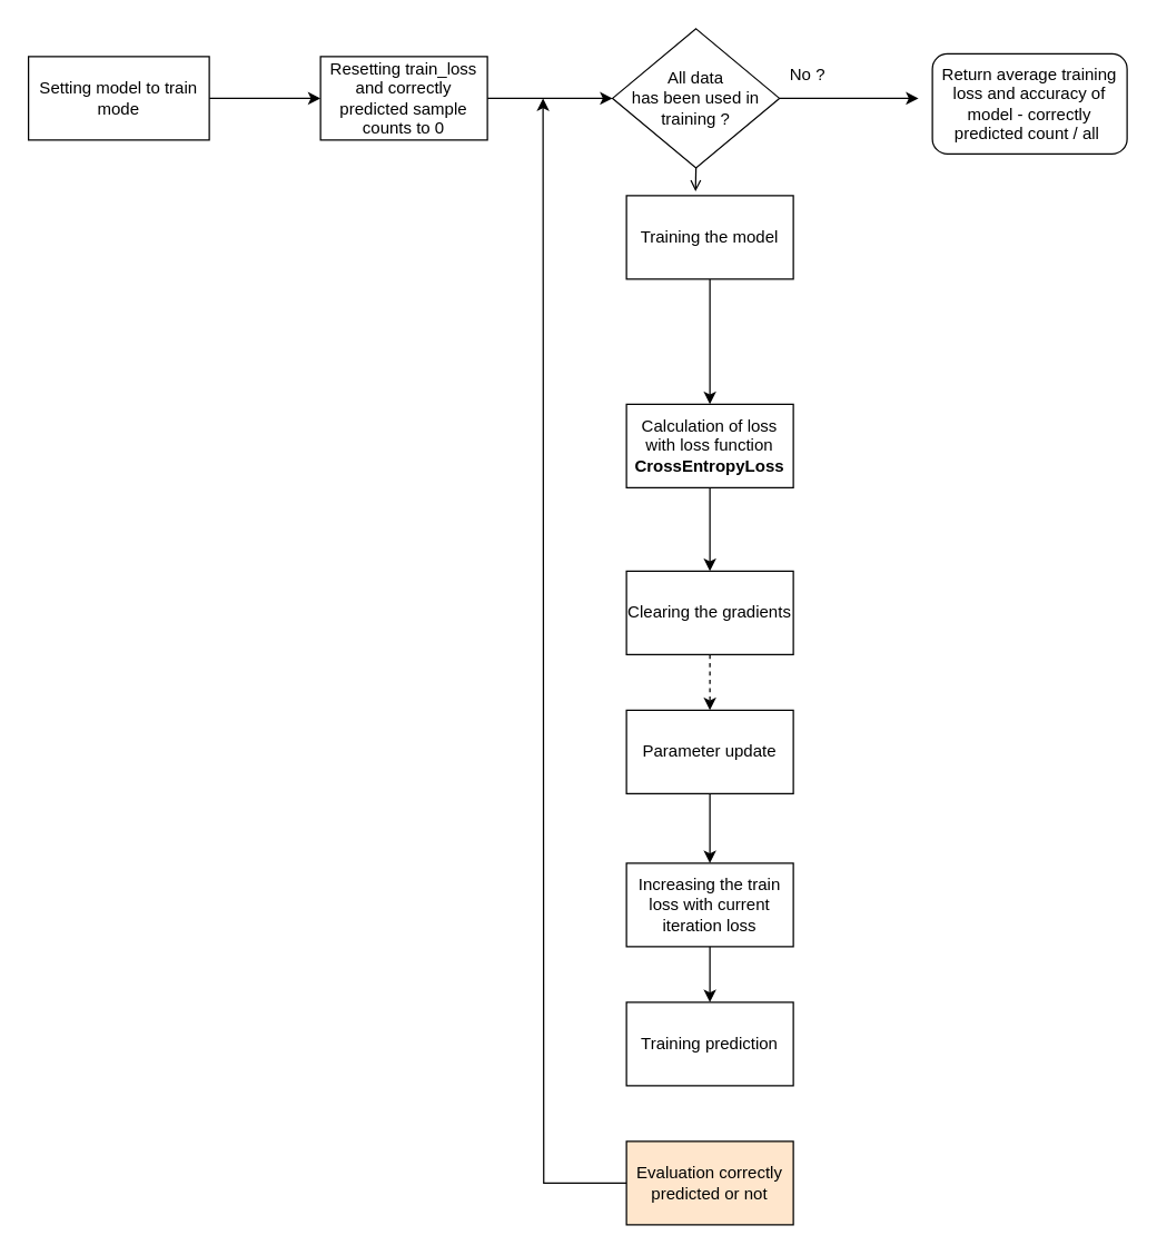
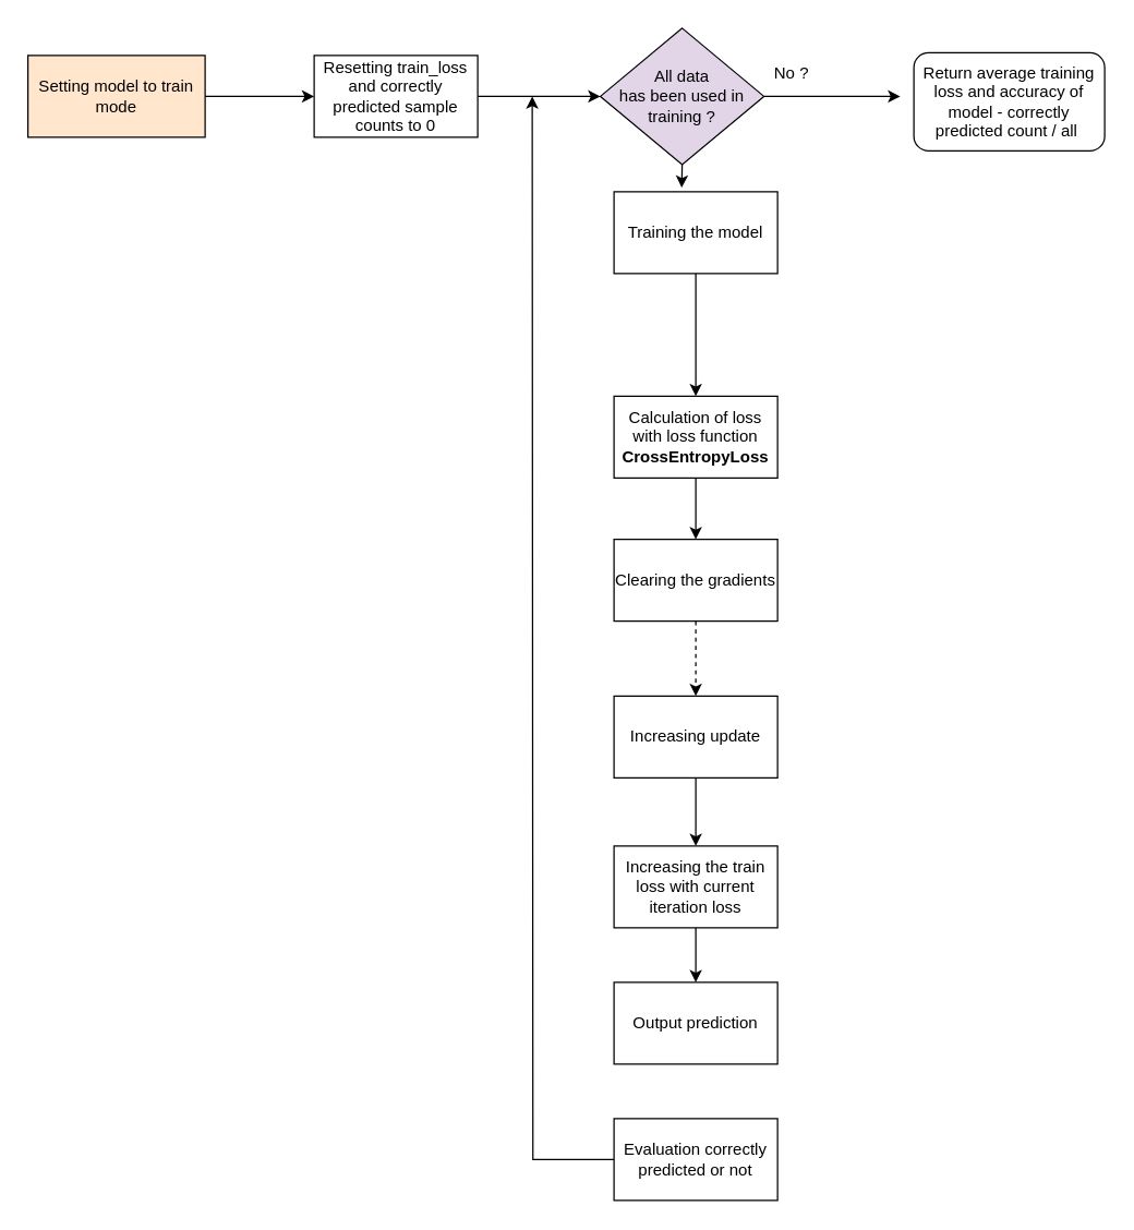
  <mxCell id="0" />
  <mxCell id="1" parent="0" />
  <mxCell id="2" style="edgeStyle=orthogonalEdgeStyle;rounded=0;orthogonalLoop=1;jettySize=auto;html=1;entryX=0;entryY=0.5;entryDx=0;entryDy=0;" edge="1" parent="1" source="3" target="5"><mxGeometry relative="1" as="geometry" /></mxCell>
- <mxCell id="3" value="Setting model to train mode" style="rounded=0;whiteSpace=wrap;html=1;" vertex="1" parent="1"><mxGeometry x="20" y="40" width="130" height="60" as="geometry" /></mxCell>
+ <mxCell id="3" value="Setting model to train mode" style="rounded=0;whiteSpace=wrap;html=1;fillColor=#ffe6cc;" vertex="1" parent="1"><mxGeometry x="20" y="40" width="130" height="60" as="geometry" /></mxCell>
  <mxCell id="4" style="edgeStyle=orthogonalEdgeStyle;rounded=0;orthogonalLoop=1;jettySize=auto;html=1;" edge="1" parent="1" source="5" target="8"><mxGeometry relative="1" as="geometry" /></mxCell>
  <mxCell id="5" value="Resetting train_loss and correctly predicted sample counts to 0" style="rounded=0;whiteSpace=wrap;html=1;" vertex="1" parent="1"><mxGeometry x="230" y="40" width="120" height="60" as="geometry" /></mxCell>
  <mxCell id="6" style="edgeStyle=orthogonalEdgeStyle;rounded=0;orthogonalLoop=1;jettySize=auto;html=1;" edge="1" parent="1" source="8"><mxGeometry relative="1" as="geometry"><mxPoint x="660" y="70" as="targetPoint" /></mxGeometry></mxCell>
- <mxCell id="7" style="edgeStyle=orthogonalEdgeStyle;rounded=0;orthogonalLoop=1;jettySize=auto;html=1;exitX=0.5;exitY=1;exitDx=0;exitDy=0;entryX=0.414;entryY=-0.05;entryDx=0;entryDy=0;entryPerimeter=0;endArrow=open;" edge="1" parent="1" source="8" target="11"><mxGeometry relative="1" as="geometry" /></mxCell>
- <mxCell id="8" value="All data &lt;br&gt;has been used in training ?" style="rhombus;whiteSpace=wrap;html=1;" vertex="1" parent="1"><mxGeometry x="440" y="20" width="120" height="100" as="geometry" /></mxCell>
+ <mxCell id="7" style="edgeStyle=orthogonalEdgeStyle;rounded=0;orthogonalLoop=1;jettySize=auto;html=1;exitX=0.5;exitY=1;exitDx=0;exitDy=0;entryX=0.414;entryY=-0.05;entryDx=0;entryDy=0;entryPerimeter=0;" edge="1" parent="1" source="8" target="11"><mxGeometry relative="1" as="geometry" /></mxCell>
+ <mxCell id="8" value="All data &lt;br&gt;has been used in training ?" style="rhombus;whiteSpace=wrap;html=1;fillColor=#e1d5e7;" vertex="1" parent="1"><mxGeometry x="440" y="20" width="120" height="100" as="geometry" /></mxCell>
  <mxCell id="9" value="No ?" style="text;html=1;align=center;verticalAlign=middle;resizable=0;points=[];autosize=1;strokeColor=none;fillColor=none;" vertex="1" parent="1"><mxGeometry x="555" y="38" width="50" height="30" as="geometry" /></mxCell>
  <mxCell id="10" style="edgeStyle=orthogonalEdgeStyle;rounded=0;orthogonalLoop=1;jettySize=auto;html=1;exitX=0.5;exitY=1;exitDx=0;exitDy=0;" edge="1" parent="1" source="11" target="13"><mxGeometry relative="1" as="geometry" /></mxCell>
  <mxCell id="11" value="Training the model" style="rounded=0;whiteSpace=wrap;html=1;" vertex="1" parent="1"><mxGeometry x="450" y="140" width="120" height="60" as="geometry" /></mxCell>
  <mxCell id="12" style="edgeStyle=orthogonalEdgeStyle;rounded=0;orthogonalLoop=1;jettySize=auto;html=1;entryX=0.5;entryY=0;entryDx=0;entryDy=0;" edge="1" parent="1" source="13" target="15"><mxGeometry relative="1" as="geometry" /></mxCell>
  <mxCell id="13" value="Calculation of loss with loss function&lt;br&gt;&lt;b&gt;CrossEntropyLoss&lt;/b&gt;" style="rounded=0;whiteSpace=wrap;html=1;" vertex="1" parent="1"><mxGeometry x="450" y="290" width="120" height="60" as="geometry" /></mxCell>
  <mxCell id="14" value="" style="edgeStyle=orthogonalEdgeStyle;rounded=0;orthogonalLoop=1;jettySize=auto;html=1;dashed=1;" edge="1" parent="1" source="15" target="17"><mxGeometry relative="1" as="geometry" /></mxCell>
- <mxCell id="15" value="Clearing the gradients" style="rounded=0;whiteSpace=wrap;html=1;" vertex="1" parent="1"><mxGeometry x="450" y="410" width="120" height="60" as="geometry" /></mxCell>
+ <mxCell id="15" value="Clearing the gradients" style="rounded=0;whiteSpace=wrap;html=1;" vertex="1" parent="1"><mxGeometry x="450" y="395" width="120" height="60" as="geometry" /></mxCell>
  <mxCell id="16" value="" style="edgeStyle=orthogonalEdgeStyle;rounded=0;orthogonalLoop=1;jettySize=auto;html=1;" edge="1" parent="1" source="17" target="19"><mxGeometry relative="1" as="geometry" /></mxCell>
- <mxCell id="17" value="Parameter update" style="rounded=0;whiteSpace=wrap;html=1;" vertex="1" parent="1"><mxGeometry x="450" y="510" width="120" height="60" as="geometry" /></mxCell>
+ <mxCell id="17" value="Increasing update" style="rounded=0;whiteSpace=wrap;html=1;" vertex="1" parent="1"><mxGeometry x="450" y="510" width="120" height="60" as="geometry" /></mxCell>
  <mxCell id="18" value="" style="edgeStyle=orthogonalEdgeStyle;rounded=0;orthogonalLoop=1;jettySize=auto;html=1;" edge="1" parent="1" source="19" target="20"><mxGeometry relative="1" as="geometry" /></mxCell>
  <mxCell id="19" value="Increasing the train loss with current iteration loss" style="rounded=0;whiteSpace=wrap;html=1;" vertex="1" parent="1"><mxGeometry x="450" y="620" width="120" height="60" as="geometry" /></mxCell>
- <mxCell id="20" value="Training prediction" style="rounded=0;whiteSpace=wrap;html=1;" vertex="1" parent="1"><mxGeometry x="450" y="720" width="120" height="60" as="geometry" /></mxCell>
+ <mxCell id="20" value="Output prediction" style="rounded=0;whiteSpace=wrap;html=1;" vertex="1" parent="1"><mxGeometry x="450" y="720" width="120" height="60" as="geometry" /></mxCell>
  <mxCell id="21" style="edgeStyle=orthogonalEdgeStyle;rounded=0;orthogonalLoop=1;jettySize=auto;html=1;" edge="1" parent="1" source="22"><mxGeometry relative="1" as="geometry"><mxPoint x="390" y="70" as="targetPoint" /></mxGeometry></mxCell>
- <mxCell id="22" value="Evaluation correctly predicted or not" style="rounded=0;whiteSpace=wrap;html=1;fillColor=#ffe6cc;" vertex="1" parent="1"><mxGeometry x="450" y="820" width="120" height="60" as="geometry" /></mxCell>
+ <mxCell id="22" value="Evaluation correctly predicted or not" style="rounded=0;whiteSpace=wrap;html=1;" vertex="1" parent="1"><mxGeometry x="450" y="820" width="120" height="60" as="geometry" /></mxCell>
  <mxCell id="23" value="Return average training loss and accuracy of model - correctly predicted count / all&amp;nbsp;" style="rounded=1;whiteSpace=wrap;html=1;" vertex="1" parent="1"><mxGeometry x="670" y="38" width="140" height="72" as="geometry" /></mxCell>
